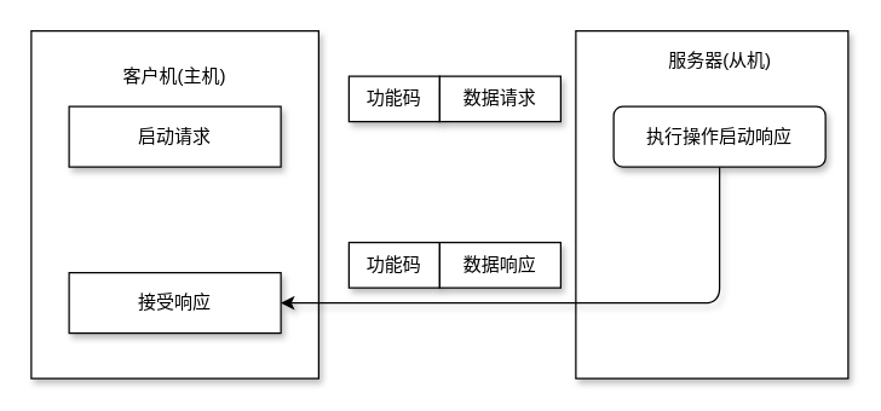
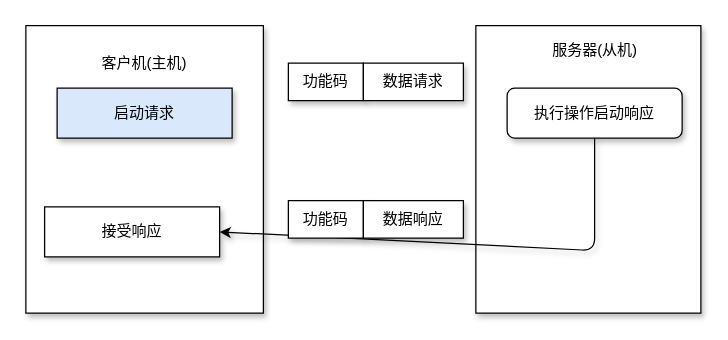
  <mxCell id="0" />
  <mxCell id="1" parent="0" />
  <mxCell id="2" value="" style="rounded=0;whiteSpace=wrap;html=1;shadow=1;" parent="1" vertex="1"><mxGeometry x="20" y="20" width="190" height="230" as="geometry" /></mxCell>
- <mxCell id="3" value="启动请求" style="rounded=0;whiteSpace=wrap;html=1;shadow=1;" parent="1" vertex="1"><mxGeometry x="45" y="70" width="140" height="40" as="geometry" /></mxCell>
- <mxCell id="4" value="接受响应" style="rounded=0;whiteSpace=wrap;html=1;shadow=1;" parent="1" vertex="1"><mxGeometry x="45" y="180" width="140" height="40" as="geometry" /></mxCell>
+ <mxCell id="3" value="启动请求" style="rounded=0;whiteSpace=wrap;html=1;shadow=1;fillColor=#dae8fc;" parent="1" vertex="1"><mxGeometry x="45" y="70" width="140" height="40" as="geometry" /></mxCell>
+ <mxCell id="4" value="接受响应" style="rounded=0;whiteSpace=wrap;html=1;shadow=1;" parent="1" vertex="1"><mxGeometry x="35" y="165" width="140" height="40" as="geometry" /></mxCell>
  <mxCell id="5" value="功能码" style="rounded=0;whiteSpace=wrap;html=1;shadow=1;" parent="1" vertex="1"><mxGeometry x="230" y="50" width="60" height="30" as="geometry" /></mxCell>
  <mxCell id="6" value="数据请求" style="rounded=0;whiteSpace=wrap;html=1;shadow=1;" parent="1" vertex="1"><mxGeometry x="290" y="50" width="80" height="30" as="geometry" /></mxCell>
  <mxCell id="7" value="" style="rounded=0;whiteSpace=wrap;html=1;shadow=1;" parent="1" vertex="1"><mxGeometry x="380" y="20" width="180" height="230" as="geometry" /></mxCell>
  <mxCell id="8" value="执行操作启动响应" style="whiteSpace=wrap;html=1;shadow=1;rounded=1;" parent="1" vertex="1"><mxGeometry x="405" y="70" width="140" height="40" as="geometry" /></mxCell>
  <mxCell id="9" value="" style="endArrow=classic;html=1;entryX=1;entryY=0.5;entryDx=0;entryDy=0;exitX=0.5;exitY=1;exitDx=0;exitDy=0;shadow=1;" parent="1" source="8" target="4" edge="1"><mxGeometry width="50" height="50" relative="1" as="geometry"><mxPoint x="20" y="320" as="sourcePoint" /><mxPoint x="70" y="270" as="targetPoint" /><Array as="points"><mxPoint x="475" y="200" /></Array></mxGeometry></mxCell>
  <mxCell id="10" value="功能码" style="rounded=0;whiteSpace=wrap;html=1;shadow=1;" parent="1" vertex="1"><mxGeometry x="230" y="160" width="60" height="30" as="geometry" /></mxCell>
  <mxCell id="11" value="数据响应" style="rounded=0;whiteSpace=wrap;html=1;shadow=1;" parent="1" vertex="1"><mxGeometry x="290" y="160" width="80" height="30" as="geometry" /></mxCell>
  <mxCell id="12" value="客户机(主机)" style="text;html=1;strokeColor=none;fillColor=none;align=center;verticalAlign=middle;whiteSpace=wrap;rounded=0;shadow=1;" parent="1" vertex="1"><mxGeometry x="75" y="40" width="80" height="20" as="geometry" /></mxCell>
  <mxCell id="13" value="服务器(从机)" style="text;html=1;strokeColor=none;fillColor=none;align=center;verticalAlign=middle;whiteSpace=wrap;rounded=0;shadow=1;" parent="1" vertex="1"><mxGeometry x="432.5" y="30" width="85" height="20" as="geometry" /></mxCell>
